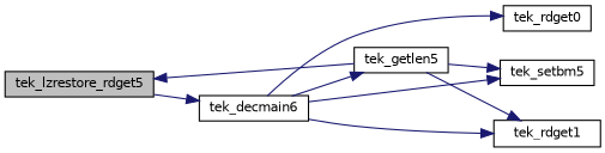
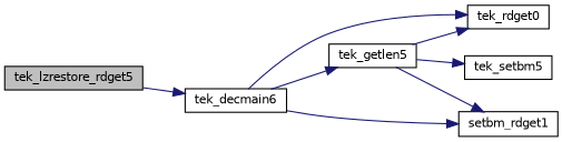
  digraph {
    rankdir=LR
    node [color=black fillcolor=white fontname=Helvetica fontsize=10 shape=record style=filled]
    edge [color=midnightblue fontname=Helvetica fontsize=10 labelfontname=Helvetica labelfontsize=10 style=solid]
    n1 [fillcolor=grey75 fontcolor=black height=0.2 label=tek_lzrestore_rdget5 width=0.4]
    n2 [height=0.2 label=tek_decmain6 width=0.4]
    n3 [height=0.2 label=tek_getlen5 width=0.4]
    n4 [height=0.2 label=tek_rdget0 width=0.4]
-   n5 [height=0.2 label=tek_rdget1 width=0.4]
+   n5 [height=0.2 label=setbm_rdget1 width=0.4]
    n6 [height=0.2 label=tek_setbm5 width=0.4]
    n1 -> n2
    n2 -> n3
    n2 -> n4
    n2 -> n5
-   n2 -> n6
-   n3 -> n1
+   n3 -> n4
    n3 -> n5
    n3 -> n6
  }
